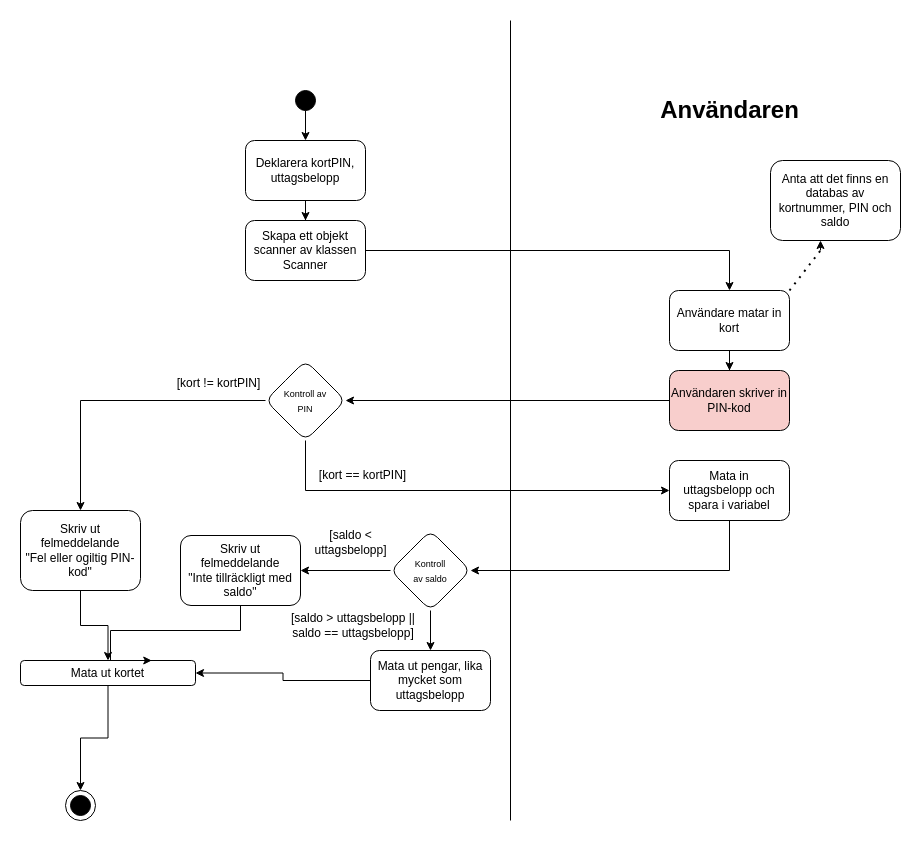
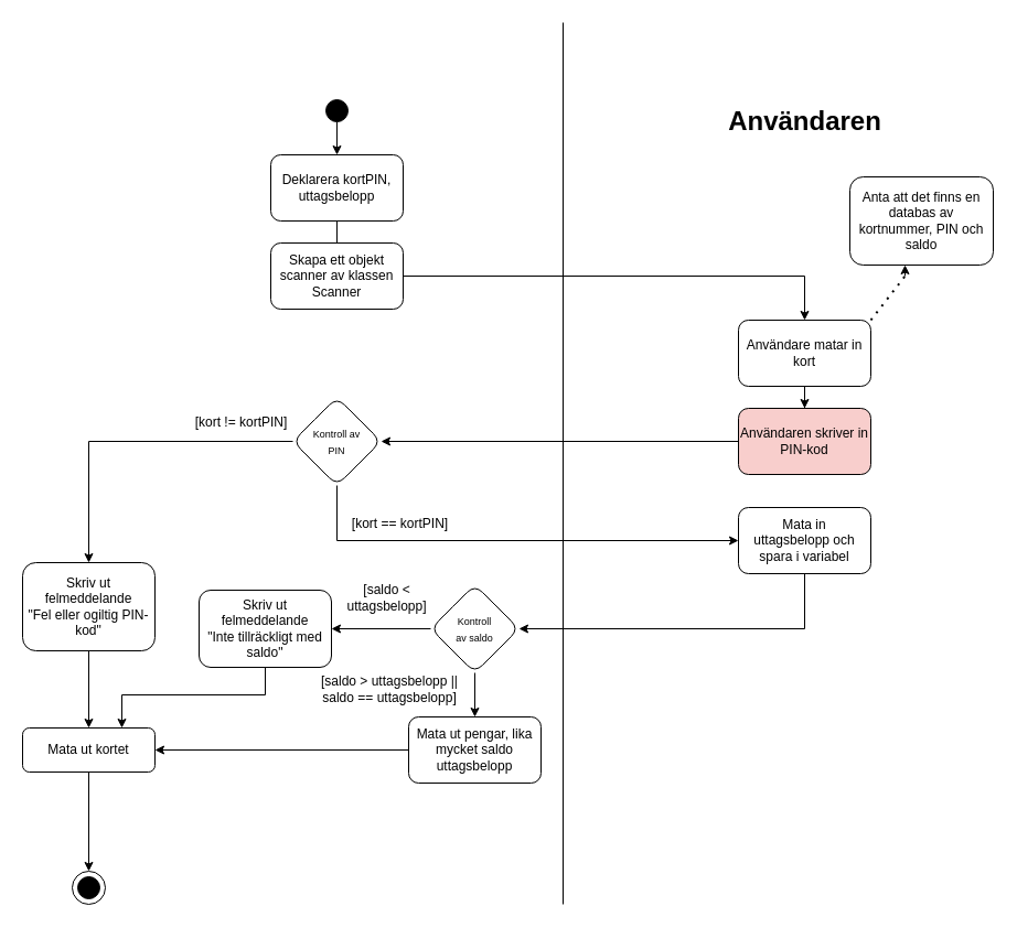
  <mxCell id="0" />
  <mxCell id="1" parent="0" />
  <mxCell id="2" style="edgeStyle=orthogonalEdgeStyle;rounded=0;orthogonalLoop=1;jettySize=auto;html=1;entryX=0.5;entryY=0;entryDx=0;entryDy=0;" edge="1" parent="1" source="3" target="7"><mxGeometry relative="1" as="geometry" /></mxCell>
  <mxCell id="3" value="" style="ellipse;whiteSpace=wrap;html=1;aspect=fixed;fillColor=#000000;" vertex="1" parent="1"><mxGeometry x="295" y="90" width="20" height="20" as="geometry" /></mxCell>
  <mxCell id="4" value="" style="endArrow=none;html=1;rounded=0;" edge="1" parent="1"><mxGeometry width="50" height="50" relative="1" as="geometry"><mxPoint x="510" y="820" as="sourcePoint" /><mxPoint x="510" as="targetPoint" y="20" /></mxGeometry></mxCell>
  <mxCell id="5" value="&lt;b&gt;&lt;font style=&quot;font-size: 24px;&quot;&gt;Användaren&lt;/font&gt;&lt;/b&gt;" style="text;html=1;align=center;verticalAlign=middle;resizable=0;points=[];autosize=1;strokeColor=none;fillColor=none;" vertex="1" parent="1"><mxGeometry x="649" y="90" width="160" height="40" as="geometry" /></mxCell>
- <mxCell id="6" value="" style="edgeStyle=orthogonalEdgeStyle;rounded=0;orthogonalLoop=1;jettySize=auto;html=1;" edge="1" parent="1" source="7" target="9"><mxGeometry relative="1" as="geometry" /></mxCell>
+ <mxCell id="6" value="" style="edgeStyle=orthogonalEdgeStyle;rounded=0;orthogonalLoop=1;jettySize=auto;html=1;endArrow=none;" edge="1" parent="1" source="7" target="9"><mxGeometry relative="1" as="geometry" /></mxCell>
  <mxCell id="7" value="Deklarera kortPIN, uttagsbelopp" style="rounded=1;whiteSpace=wrap;html=1;" vertex="1" parent="1"><mxGeometry x="245" y="140" width="120" height="60" as="geometry" /></mxCell>
  <mxCell id="8" value="" style="edgeStyle=orthogonalEdgeStyle;rounded=0;orthogonalLoop=1;jettySize=auto;html=1;" edge="1" parent="1" source="9" target="11"><mxGeometry relative="1" as="geometry" /></mxCell>
  <mxCell id="9" value="Skapa ett objekt scanner av klassen Scanner" style="whiteSpace=wrap;html=1;rounded=1;" vertex="1" parent="1"><mxGeometry x="245" y="220" width="120" height="60" as="geometry" /></mxCell>
  <mxCell id="10" value="" style="edgeStyle=orthogonalEdgeStyle;rounded=0;orthogonalLoop=1;jettySize=auto;html=1;" edge="1" parent="1" source="11" target="16"><mxGeometry relative="1" as="geometry" /></mxCell>
  <mxCell id="11" value="Användare matar in kort" style="whiteSpace=wrap;html=1;rounded=1;" vertex="1" parent="1"><mxGeometry x="669" y="290" width="120" height="60" as="geometry" /></mxCell>
  <mxCell id="12" value="" style="endArrow=none;dashed=1;html=1;dashPattern=1 3;strokeWidth=2;rounded=0;" edge="1" parent="1"><mxGeometry width="50" height="50" relative="1" as="geometry"><mxPoint x="789" y="290" as="sourcePoint" /><mxPoint x="820" y="250" as="targetPoint" /></mxGeometry></mxCell>
  <mxCell id="13" value="Anta att det finns en databas av kortnummer, PIN och saldo" style="rounded=1;whiteSpace=wrap;html=1;" vertex="1" parent="1"><mxGeometry x="770" y="160" width="130" height="80" as="geometry" /></mxCell>
  <mxCell id="14" value="" style="endArrow=classic;html=1;rounded=0;" edge="1" parent="1"><mxGeometry width="50" height="50" relative="1" as="geometry"><mxPoint x="820" y="250" as="sourcePoint" /><mxPoint x="820" y="240" as="targetPoint" /></mxGeometry></mxCell>
  <mxCell id="15" value="" style="edgeStyle=orthogonalEdgeStyle;rounded=0;orthogonalLoop=1;jettySize=auto;html=1;" edge="1" parent="1" source="16" target="19"><mxGeometry relative="1" as="geometry" /></mxCell>
  <mxCell id="16" value="Användaren skriver in PIN-kod" style="whiteSpace=wrap;html=1;rounded=1;fillColor=#f8cecc;" vertex="1" parent="1"><mxGeometry x="669" y="370" width="120" height="60" as="geometry" /></mxCell>
  <mxCell id="17" style="edgeStyle=orthogonalEdgeStyle;rounded=0;orthogonalLoop=1;jettySize=auto;html=1;entryX=0;entryY=0.5;entryDx=0;entryDy=0;" edge="1" parent="1" source="19" target="21"><mxGeometry relative="1" as="geometry"><Array as="points"><mxPoint x="305" y="490" /></Array></mxGeometry></mxCell>
  <mxCell id="18" style="edgeStyle=orthogonalEdgeStyle;rounded=0;orthogonalLoop=1;jettySize=auto;html=1;entryX=0.5;entryY=0;entryDx=0;entryDy=0;" edge="1" parent="1" source="19" target="26"><mxGeometry relative="1" as="geometry"><mxPoint x="200" y="510" as="targetPoint" /></mxGeometry></mxCell>
  <mxCell id="19" value="&lt;font style=&quot;font-size: 9px;&quot;&gt;Kontroll av&lt;/font&gt;&lt;div&gt;&lt;font style=&quot;font-size: 9px;&quot;&gt;PIN&lt;/font&gt;&lt;/div&gt;" style="rhombus;whiteSpace=wrap;html=1;rounded=1;" vertex="1" parent="1"><mxGeometry x="265" y="360" width="80" height="80" as="geometry" /></mxCell>
  <mxCell id="20" value="" style="edgeStyle=orthogonalEdgeStyle;rounded=0;orthogonalLoop=1;jettySize=auto;html=1;" edge="1" parent="1" source="21" target="32"><mxGeometry relative="1" as="geometry"><Array as="points"><mxPoint x="729" y="570" /></Array></mxGeometry></mxCell>
  <mxCell id="21" value="Mata in&lt;div&gt;uttagsbelopp och spara i variabel&lt;/div&gt;" style="whiteSpace=wrap;html=1;rounded=1;" vertex="1" parent="1"><mxGeometry x="669" y="460" width="120" height="60" as="geometry" /></mxCell>
  <mxCell id="22" value="[kort == kortPIN]" style="text;html=1;align=center;verticalAlign=middle;whiteSpace=wrap;rounded=0;" vertex="1" parent="1"><mxGeometry x="310" y="460" width="105" height="30" as="geometry" /></mxCell>
  <mxCell id="23" style="edgeStyle=orthogonalEdgeStyle;rounded=0;orthogonalLoop=1;jettySize=auto;html=1;exitX=0.5;exitY=1;exitDx=0;exitDy=0;entryX=0.5;entryY=0;entryDx=0;entryDy=0;" edge="1" parent="1" source="24" target="27"><mxGeometry relative="1" as="geometry" /></mxCell>
- <mxCell id="24" value="Mata ut kortet" style="whiteSpace=wrap;html=1;rounded=1;" vertex="1" parent="1"><mxGeometry x="20" y="660" width="175" height="25" as="geometry" /></mxCell>
+ <mxCell id="24" value="Mata ut kortet" style="whiteSpace=wrap;html=1;rounded=1;" vertex="1" parent="1"><mxGeometry x="20" y="660" width="120" height="40" as="geometry" /></mxCell>
  <mxCell id="25" value="" style="edgeStyle=orthogonalEdgeStyle;rounded=0;orthogonalLoop=1;jettySize=auto;html=1;" edge="1" parent="1" source="26" target="24"><mxGeometry relative="1" as="geometry" /></mxCell>
  <mxCell id="26" value="Skriv ut felmeddelande&lt;div&gt;&quot;Fel eller ogiltig PIN-kod&quot;&lt;/div&gt;" style="whiteSpace=wrap;html=1;rounded=1;" vertex="1" parent="1"><mxGeometry x="20" y="510" width="120" height="80" as="geometry" /></mxCell>
  <mxCell id="27" value="" style="ellipse;whiteSpace=wrap;html=1;rounded=1;" vertex="1" parent="1"><mxGeometry x="65" y="790" width="30" height="30" as="geometry" /></mxCell>
  <mxCell id="28" value="" style="ellipse;whiteSpace=wrap;html=1;aspect=fixed;fillColor=#000000;" vertex="1" parent="1"><mxGeometry x="70" y="795" width="20" height="20" as="geometry" /></mxCell>
  <mxCell id="29" value="[kort != kortPIN]" style="text;html=1;align=center;verticalAlign=middle;whiteSpace=wrap;rounded=0;" vertex="1" parent="1"><mxGeometry x="166" y="368" width="105" height="30" as="geometry" /></mxCell>
  <mxCell id="30" value="" style="edgeStyle=orthogonalEdgeStyle;rounded=0;orthogonalLoop=1;jettySize=auto;html=1;" edge="1" parent="1" source="32" target="34"><mxGeometry relative="1" as="geometry" /></mxCell>
  <mxCell id="31" value="" style="edgeStyle=orthogonalEdgeStyle;rounded=0;orthogonalLoop=1;jettySize=auto;html=1;" edge="1" parent="1" source="32" target="37"><mxGeometry relative="1" as="geometry" /></mxCell>
  <mxCell id="32" value="&lt;font style=&quot;font-size: 9px;&quot;&gt;Kontroll&lt;/font&gt;&lt;div&gt;&lt;font style=&quot;font-size: 9px;&quot;&gt;av saldo&lt;/font&gt;&lt;/div&gt;" style="rhombus;whiteSpace=wrap;html=1;rounded=1;" vertex="1" parent="1"><mxGeometry x="390" y="530" width="80" height="80" as="geometry" /></mxCell>
  <mxCell id="33" style="edgeStyle=orthogonalEdgeStyle;rounded=0;orthogonalLoop=1;jettySize=auto;html=1;entryX=1;entryY=0.5;entryDx=0;entryDy=0;" edge="1" parent="1" source="34" target="24"><mxGeometry relative="1" as="geometry" /></mxCell>
- <mxCell id="34" value="Mata ut pengar, lika mycket som uttagsbelopp" style="rounded=1;whiteSpace=wrap;html=1;" vertex="1" parent="1"><mxGeometry x="370" y="650" width="120" height="60" as="geometry" /></mxCell>
+ <mxCell id="34" value="Mata ut pengar, lika mycket saldo uttagsbelopp" style="rounded=1;whiteSpace=wrap;html=1;" vertex="1" parent="1"><mxGeometry x="370" y="650" width="120" height="60" as="geometry" /></mxCell>
  <mxCell id="35" value="[saldo &amp;gt; uttagsbelopp ||&lt;div&gt;saldo == uttagsbelopp]&lt;/div&gt;" style="text;html=1;align=center;verticalAlign=middle;whiteSpace=wrap;rounded=0;" vertex="1" parent="1"><mxGeometry x="253" y="610" width="200" height="30" as="geometry" /></mxCell>
  <mxCell id="36" style="edgeStyle=orthogonalEdgeStyle;rounded=0;orthogonalLoop=1;jettySize=auto;html=1;entryX=0.75;entryY=0;entryDx=0;entryDy=0;" edge="1" parent="1" source="37" target="24"><mxGeometry relative="1" as="geometry"><Array as="points"><mxPoint x="240" y="630" /><mxPoint y="630" x="110" /></Array></mxGeometry></mxCell>
  <mxCell id="37" value="Skriv ut felmeddelande&lt;div&gt;&quot;Inte tillräckligt med saldo&quot;&lt;/div&gt;" style="whiteSpace=wrap;html=1;rounded=1;" vertex="1" parent="1"><mxGeometry x="180" y="535" width="120" height="70" as="geometry" /></mxCell>
  <mxCell id="38" value="[saldo &amp;lt;&lt;div&gt;uttagsbelopp]&lt;/div&gt;" style="text;html=1;align=center;verticalAlign=middle;resizable=0;points=[];autosize=1;strokeColor=none;fillColor=none;" vertex="1" parent="1"><mxGeometry x="300" y="522" width="100" height="40" as="geometry" /></mxCell>
